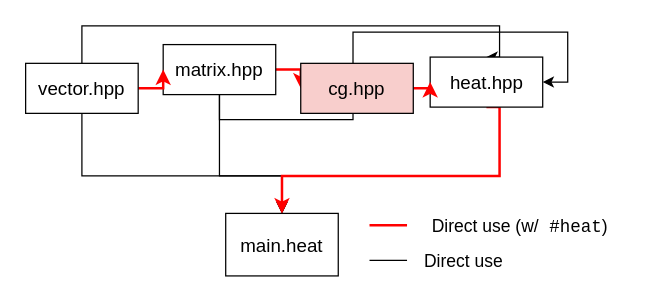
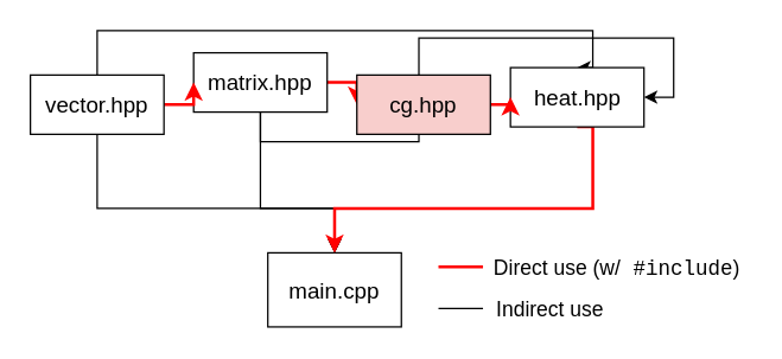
  <mxCell id="0" />
  <mxCell id="1" parent="0" />
- <mxCell id="2" value="&lt;font style=&quot;font-size: 15px&quot;&gt;main.heat&lt;/font&gt;" style="rounded=0;whiteSpace=wrap;html=1;" parent="1" vertex="1"><mxGeometry x="180" y="170" width="90" height="50" as="geometry" /></mxCell>
+ <mxCell id="2" value="&lt;font style=&quot;font-size: 15px&quot;&gt;main.cpp&lt;/font&gt;" style="rounded=0;whiteSpace=wrap;html=1;" parent="1" vertex="1"><mxGeometry x="180" y="170" width="90" height="50" as="geometry" /></mxCell>
  <mxCell id="3" style="edgeStyle=orthogonalEdgeStyle;rounded=0;orthogonalLoop=1;jettySize=auto;html=1;exitX=1;exitY=0.5;exitDx=0;exitDy=0;entryX=0;entryY=0.5;entryDx=0;entryDy=0;strokeWidth=2;strokeColor=#FF0000;" edge="1" parent="1" source="6" target="14"><mxGeometry relative="1" as="geometry" /></mxCell>
  <mxCell id="4" style="edgeStyle=orthogonalEdgeStyle;rounded=0;orthogonalLoop=1;jettySize=auto;html=1;exitX=0.5;exitY=1;exitDx=0;exitDy=0;entryX=1;entryY=0.5;entryDx=0;entryDy=0;" edge="1" parent="1" source="6" target="12"><mxGeometry relative="1" as="geometry" /></mxCell>
  <mxCell id="5" style="edgeStyle=orthogonalEdgeStyle;rounded=0;orthogonalLoop=1;jettySize=auto;html=1;exitX=0.5;exitY=1;exitDx=0;exitDy=0;entryX=0.5;entryY=0;entryDx=0;entryDy=0;strokeWidth=1;" edge="1" parent="1" source="6" target="2"><mxGeometry relative="1" as="geometry"><Array as="points"><mxPoint x="175" y="140" /><mxPoint x="225" y="140" /></Array></mxGeometry></mxCell>
  <mxCell id="6" value="&lt;font style=&quot;font-size: 15px&quot;&gt;matrix.hpp&lt;/font&gt;" style="rounded=0;whiteSpace=wrap;html=1;" parent="1" vertex="1"><mxGeometry x="130" y="35" width="90" height="40" as="geometry" /></mxCell>
  <mxCell id="7" style="edgeStyle=orthogonalEdgeStyle;rounded=0;orthogonalLoop=1;jettySize=auto;html=1;exitX=1;exitY=0.5;exitDx=0;exitDy=0;entryX=0;entryY=0.5;entryDx=0;entryDy=0;strokeColor=#FF0000;strokeWidth=2;" edge="1" parent="1" source="10" target="6"><mxGeometry relative="1" as="geometry" /></mxCell>
  <mxCell id="8" style="edgeStyle=orthogonalEdgeStyle;rounded=0;orthogonalLoop=1;jettySize=auto;html=1;exitX=0.5;exitY=0;exitDx=0;exitDy=0;entryX=0.5;entryY=0;entryDx=0;entryDy=0;" edge="1" parent="1" source="10" target="12"><mxGeometry relative="1" as="geometry"><Array as="points"><mxPoint x="65" y="20" /><mxPoint x="399" y="20" /></Array></mxGeometry></mxCell>
  <mxCell id="9" style="edgeStyle=orthogonalEdgeStyle;rounded=0;orthogonalLoop=1;jettySize=auto;html=1;exitX=0.5;exitY=1;exitDx=0;exitDy=0;strokeWidth=1;" edge="1" parent="1" source="10" target="2"><mxGeometry relative="1" as="geometry"><Array as="points"><mxPoint x="65" y="140" /><mxPoint x="225" y="140" /></Array></mxGeometry></mxCell>
  <mxCell id="10" value="&lt;font style=&quot;font-size: 15px&quot;&gt;vector.hpp&lt;/font&gt;" style="rounded=0;whiteSpace=wrap;html=1;" parent="1" vertex="1"><mxGeometry x="20" y="50" width="90" height="40" as="geometry" /></mxCell>
  <mxCell id="11" style="edgeStyle=orthogonalEdgeStyle;rounded=0;orthogonalLoop=1;jettySize=auto;html=1;exitX=0.5;exitY=1;exitDx=0;exitDy=0;entryX=0.5;entryY=0;entryDx=0;entryDy=0;strokeWidth=2;strokeColor=#FF0000;" edge="1" parent="1" source="12" target="2"><mxGeometry relative="1" as="geometry"><Array as="points"><mxPoint x="399" y="140" /><mxPoint x="225" y="140" /></Array></mxGeometry></mxCell>
  <mxCell id="12" value="&lt;font style=&quot;font-size: 15px&quot;&gt;heat.hpp&lt;/font&gt;" style="rounded=0;whiteSpace=wrap;html=1;" parent="1" vertex="1"><mxGeometry x="343.5" y="45" width="90" height="40" as="geometry" /></mxCell>
  <mxCell id="13" style="edgeStyle=orthogonalEdgeStyle;rounded=0;orthogonalLoop=1;jettySize=auto;html=1;exitX=1;exitY=0.5;exitDx=0;exitDy=0;entryX=0;entryY=0.5;entryDx=0;entryDy=0;strokeColor=#FF0000;strokeWidth=2;" edge="1" parent="1" source="14" target="12"><mxGeometry relative="1" as="geometry" /></mxCell>
  <mxCell id="14" value="&lt;font style=&quot;font-size: 15px&quot;&gt;cg.hpp&lt;/font&gt;" style="rounded=0;whiteSpace=wrap;html=1;fillColor=#f8cecc;" parent="1" vertex="1"><mxGeometry x="240" y="50" width="90" height="40" as="geometry" /></mxCell>
- <mxCell id="15" value="&lt;font style=&quot;font-size: 14px&quot;&gt;Direct use (w/&lt;font face=&quot;Courier New&quot;&gt; #heat&lt;/font&gt;)&lt;/font&gt;" style="text;html=1;align=center;verticalAlign=middle;resizable=0;points=[];autosize=1;" vertex="1" parent="1"><mxGeometry x="325" y="170" width="180" height="20" as="geometry" /></mxCell>
- <mxCell id="16" value="&lt;font style=&quot;font-size: 14px&quot;&gt;Direct use&lt;/font&gt;" style="text;html=1;align=center;verticalAlign=middle;resizable=0;points=[];autosize=1;" vertex="1" parent="1"><mxGeometry x="325" y="198" width="90" height="20" as="geometry" /></mxCell>
+ <mxCell id="15" value="&lt;font style=&quot;font-size: 14px&quot;&gt;Direct use (w/&lt;font face=&quot;Courier New&quot;&gt; #include&lt;/font&gt;)&lt;/font&gt;" style="text;html=1;align=center;verticalAlign=middle;resizable=0;points=[];autosize=1;" vertex="1" parent="1"><mxGeometry x="325" y="170" width="180" height="20" as="geometry" /></mxCell>
+ <mxCell id="16" value="&lt;font style=&quot;font-size: 14px&quot;&gt;Indirect use&lt;/font&gt;" style="text;html=1;align=center;verticalAlign=middle;resizable=0;points=[];autosize=1;" vertex="1" parent="1"><mxGeometry x="325" y="198" width="90" height="20" as="geometry" /></mxCell>
  <mxCell id="17" value="" style="endArrow=none;html=1;strokeColor=#FF0000;strokeWidth=2;" edge="1" parent="1"><mxGeometry width="50" height="50" relative="1" as="geometry"><mxPoint x="295" y="179.5" as="sourcePoint" /><mxPoint x="325" y="179.5" as="targetPoint" /></mxGeometry></mxCell>
  <mxCell id="18" value="" style="endArrow=none;html=1;strokeColor=#000000;strokeWidth=1;" edge="1" parent="1"><mxGeometry width="50" height="50" relative="1" as="geometry"><mxPoint x="295" y="207.5" as="sourcePoint" /><mxPoint x="325" y="207.5" as="targetPoint" /></mxGeometry></mxCell>
